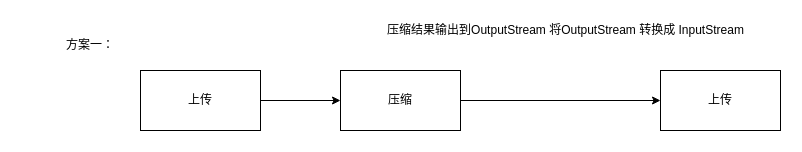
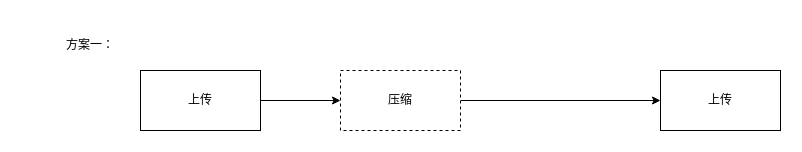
  <mxCell id="0" />
  <mxCell id="1" parent="0" />
  <mxCell id="2" value="" style="edgeStyle=orthogonalEdgeStyle;rounded=0;orthogonalLoop=1;jettySize=auto;html=1;" edge="1" parent="1" source="3" target="5"><mxGeometry relative="1" as="geometry" /></mxCell>
  <mxCell id="3" value="上传" style="rounded=0;whiteSpace=wrap;html=1;" vertex="1" parent="1"><mxGeometry x="140" y="70" width="120" height="60" as="geometry" /></mxCell>
  <mxCell id="4" value="" style="edgeStyle=orthogonalEdgeStyle;rounded=0;orthogonalLoop=1;jettySize=auto;html=1;" edge="1" parent="1" source="5" target="6"><mxGeometry relative="1" as="geometry" /></mxCell>
- <mxCell id="5" value="压缩" style="rounded=0;whiteSpace=wrap;html=1;" vertex="1" parent="1"><mxGeometry x="340" y="70" width="120" height="60" as="geometry" /></mxCell>
+ <mxCell id="5" value="压缩" style="rounded=0;whiteSpace=wrap;html=1;dashed=1;" vertex="1" parent="1"><mxGeometry x="340" y="70" width="120" height="60" as="geometry" /></mxCell>
  <mxCell id="6" value="上传" style="rounded=0;whiteSpace=wrap;html=1;" vertex="1" parent="1"><mxGeometry x="660" y="70" width="120" height="60" as="geometry" /></mxCell>
  <mxCell id="7" value="方案一：" style="text;html=1;strokeColor=none;fillColor=none;align=center;verticalAlign=middle;whiteSpace=wrap;rounded=0;" vertex="1" parent="1"><mxGeometry x="20" y="30" width="140" height="30" as="geometry" /></mxCell>
- <mxCell id="8" value="压缩结果输出到OutputStream 将OutputStream 转换成 InputStream" style="text;html=1;align=center;verticalAlign=middle;resizable=0;points=[];autosize=1;" vertex="1" parent="1"><mxGeometry x="380" y="20" width="370" height="20" as="geometry" /></mxCell>
